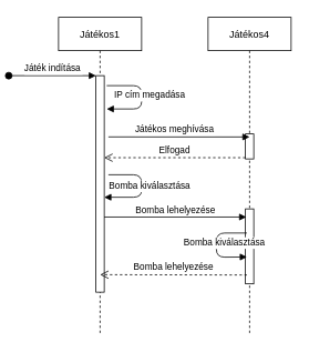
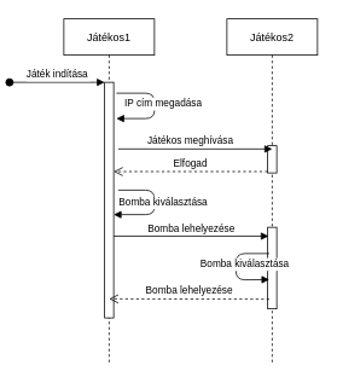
  <mxCell id="0" />
  <mxCell id="1" parent="0" />
  <mxCell id="2" value="Játékos1" style="shape=umlLifeline;perimeter=lifelinePerimeter;container=1;collapsible=0;recursiveResize=0;rounded=0;shadow=0;strokeWidth=1;" parent="1" vertex="1"><mxGeometry x="20" y="20" width="100" height="380" as="geometry" /></mxCell>
  <mxCell id="3" value="" style="points=[];perimeter=orthogonalPerimeter;rounded=0;shadow=0;strokeWidth=1;" parent="2" vertex="1"><mxGeometry x="45" y="70" width="10" height="260" as="geometry" /></mxCell>
  <mxCell id="4" value="Játék indítása" style="verticalAlign=bottom;startArrow=oval;endArrow=block;startSize=8;shadow=0;strokeWidth=1;" parent="2" target="3" edge="1"><mxGeometry relative="1" as="geometry"><mxPoint x="-60" y="70" as="sourcePoint" /></mxGeometry></mxCell>
  <mxCell id="5" value="IP cím megadása" style="verticalAlign=bottom;endArrow=block;shadow=0;strokeWidth=1;" parent="2" edge="1"><mxGeometry x="0.111" y="10" relative="1" as="geometry"><mxPoint x="58" y="82" as="sourcePoint" /><mxPoint x="58" y="110" as="targetPoint" /><Array as="points"><mxPoint x="100" y="82" /><mxPoint x="100" y="110" /></Array><mxPoint as="offset" /></mxGeometry></mxCell>
  <mxCell id="6" value="Bomba kiválasztása" style="verticalAlign=bottom;endArrow=block;shadow=0;strokeWidth=1;" edge="1" parent="2" target="3"><mxGeometry x="0.111" y="10" relative="1" as="geometry"><mxPoint x="60" y="189" as="sourcePoint" /><mxPoint x="68" y="120" as="targetPoint" /><Array as="points"><mxPoint x="100" y="189" /><mxPoint x="100" y="216" /></Array><mxPoint as="offset" /></mxGeometry></mxCell>
- <mxCell id="7" value="Játékos4" style="shape=umlLifeline;perimeter=lifelinePerimeter;container=1;collapsible=0;recursiveResize=0;rounded=0;shadow=0;strokeWidth=1;" parent="1" vertex="1"><mxGeometry x="200" y="20" width="100" height="380" as="geometry" /></mxCell>
+ <mxCell id="7" value="Játékos2" style="shape=umlLifeline;perimeter=lifelinePerimeter;container=1;collapsible=0;recursiveResize=0;rounded=0;shadow=0;strokeWidth=1;" parent="1" vertex="1"><mxGeometry x="200" y="20" width="100" height="380" as="geometry" /></mxCell>
  <mxCell id="8" value="" style="points=[];perimeter=orthogonalPerimeter;rounded=0;shadow=0;strokeWidth=1;" parent="7" vertex="1"><mxGeometry x="45" y="140" width="10" height="30" as="geometry" /></mxCell>
  <mxCell id="9" value="" style="points=[];perimeter=orthogonalPerimeter;rounded=0;shadow=0;strokeWidth=1;" vertex="1" parent="7"><mxGeometry x="45" y="230" width="10" height="90" as="geometry" /></mxCell>
  <mxCell id="10" value="Bomba kiválasztása" style="verticalAlign=bottom;endArrow=block;shadow=0;strokeWidth=1;entryX=0.18;entryY=0.642;entryDx=0;entryDy=0;entryPerimeter=0;exitX=0.18;exitY=0.322;exitDx=0;exitDy=0;exitPerimeter=0;" edge="1" parent="7" source="9" target="9"><mxGeometry x="0.111" y="10" relative="1" as="geometry"><mxPoint x="-115.2" y="199.35" as="sourcePoint" /><mxPoint x="-115.2" y="225.95" as="targetPoint" /><Array as="points"><mxPoint x="10" y="259" /><mxPoint x="10" y="288" /></Array><mxPoint as="offset" /></mxGeometry></mxCell>
  <mxCell id="11" value="Elfogad" style="verticalAlign=bottom;endArrow=open;dashed=1;endSize=8;exitX=0;exitY=0.95;shadow=0;strokeWidth=1;" parent="1" source="8" target="3" edge="1"><mxGeometry relative="1" as="geometry"><mxPoint x="175" y="176" as="targetPoint" /></mxGeometry></mxCell>
  <mxCell id="12" value="Játékos meghívása" style="verticalAlign=bottom;endArrow=block;shadow=0;strokeWidth=1;exitX=1.5;exitY=0.283;exitDx=0;exitDy=0;exitPerimeter=0;entryX=0.5;entryY=0.378;entryDx=0;entryDy=0;entryPerimeter=0;" parent="1" source="3" target="7" edge="1"><mxGeometry x="-0.059" relative="1" as="geometry"><mxPoint x="80" y="170" as="sourcePoint" /><mxPoint x="250" y="165" as="targetPoint" /><Array as="points" /><mxPoint as="offset" /></mxGeometry></mxCell>
  <mxCell id="13" value="Bomba lehelyezése" style="verticalAlign=bottom;endArrow=block;shadow=0;strokeWidth=1;entryX=0.1;entryY=0.109;entryDx=0;entryDy=0;entryPerimeter=0;" edge="1" parent="1" source="3" target="9"><mxGeometry x="0.005" y="-1" relative="1" as="geometry"><mxPoint x="84.8" y="219.35" as="sourcePoint" /><mxPoint x="84.8" y="245.95" as="targetPoint" /><Array as="points" /><mxPoint as="offset" /></mxGeometry></mxCell>
  <mxCell id="14" value="Bomba lehelyezése" style="verticalAlign=bottom;endArrow=open;dashed=1;endSize=8;exitX=0.18;exitY=0.882;shadow=0;strokeWidth=1;exitDx=0;exitDy=0;exitPerimeter=0;" edge="1" parent="1" source="9"><mxGeometry relative="1" as="geometry"><mxPoint x="70" y="329" as="targetPoint" /><mxPoint x="240" y="330" as="sourcePoint" /></mxGeometry></mxCell>
